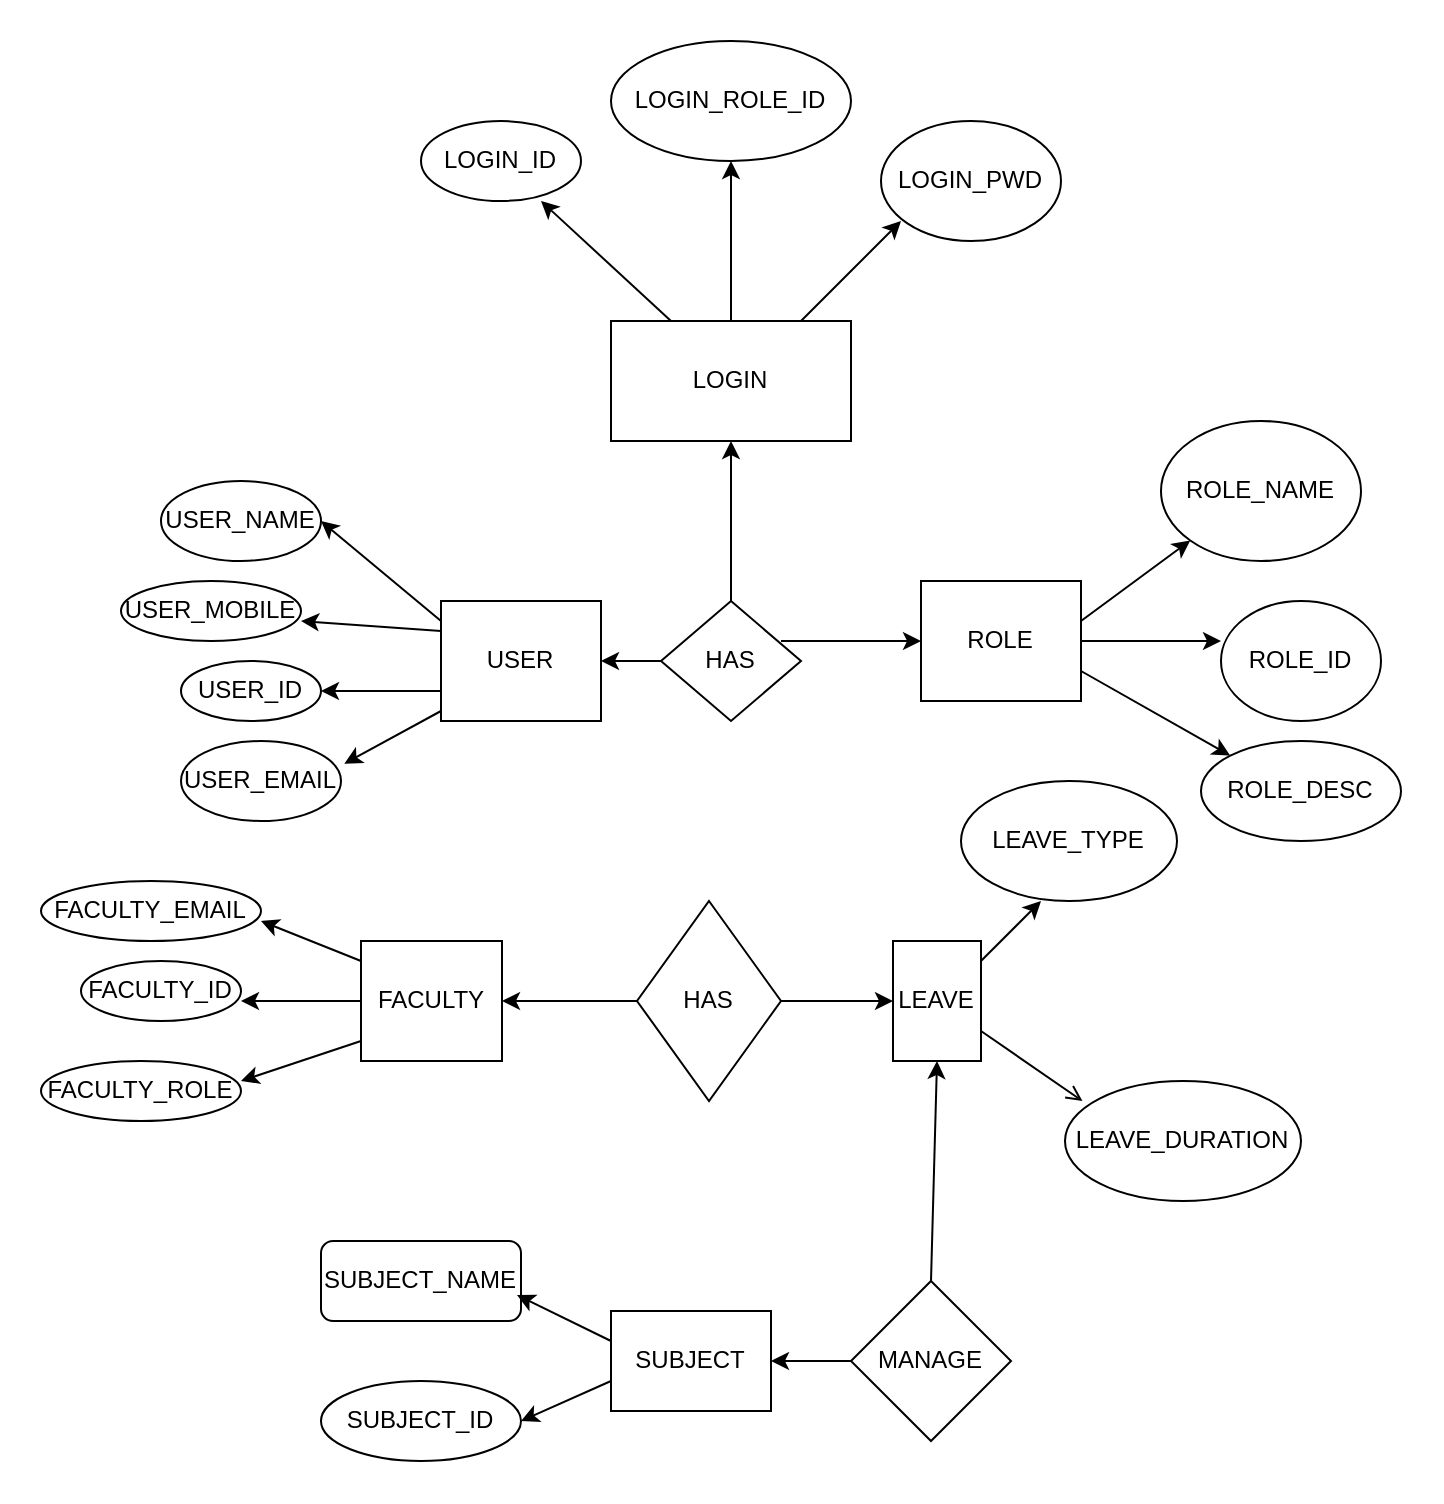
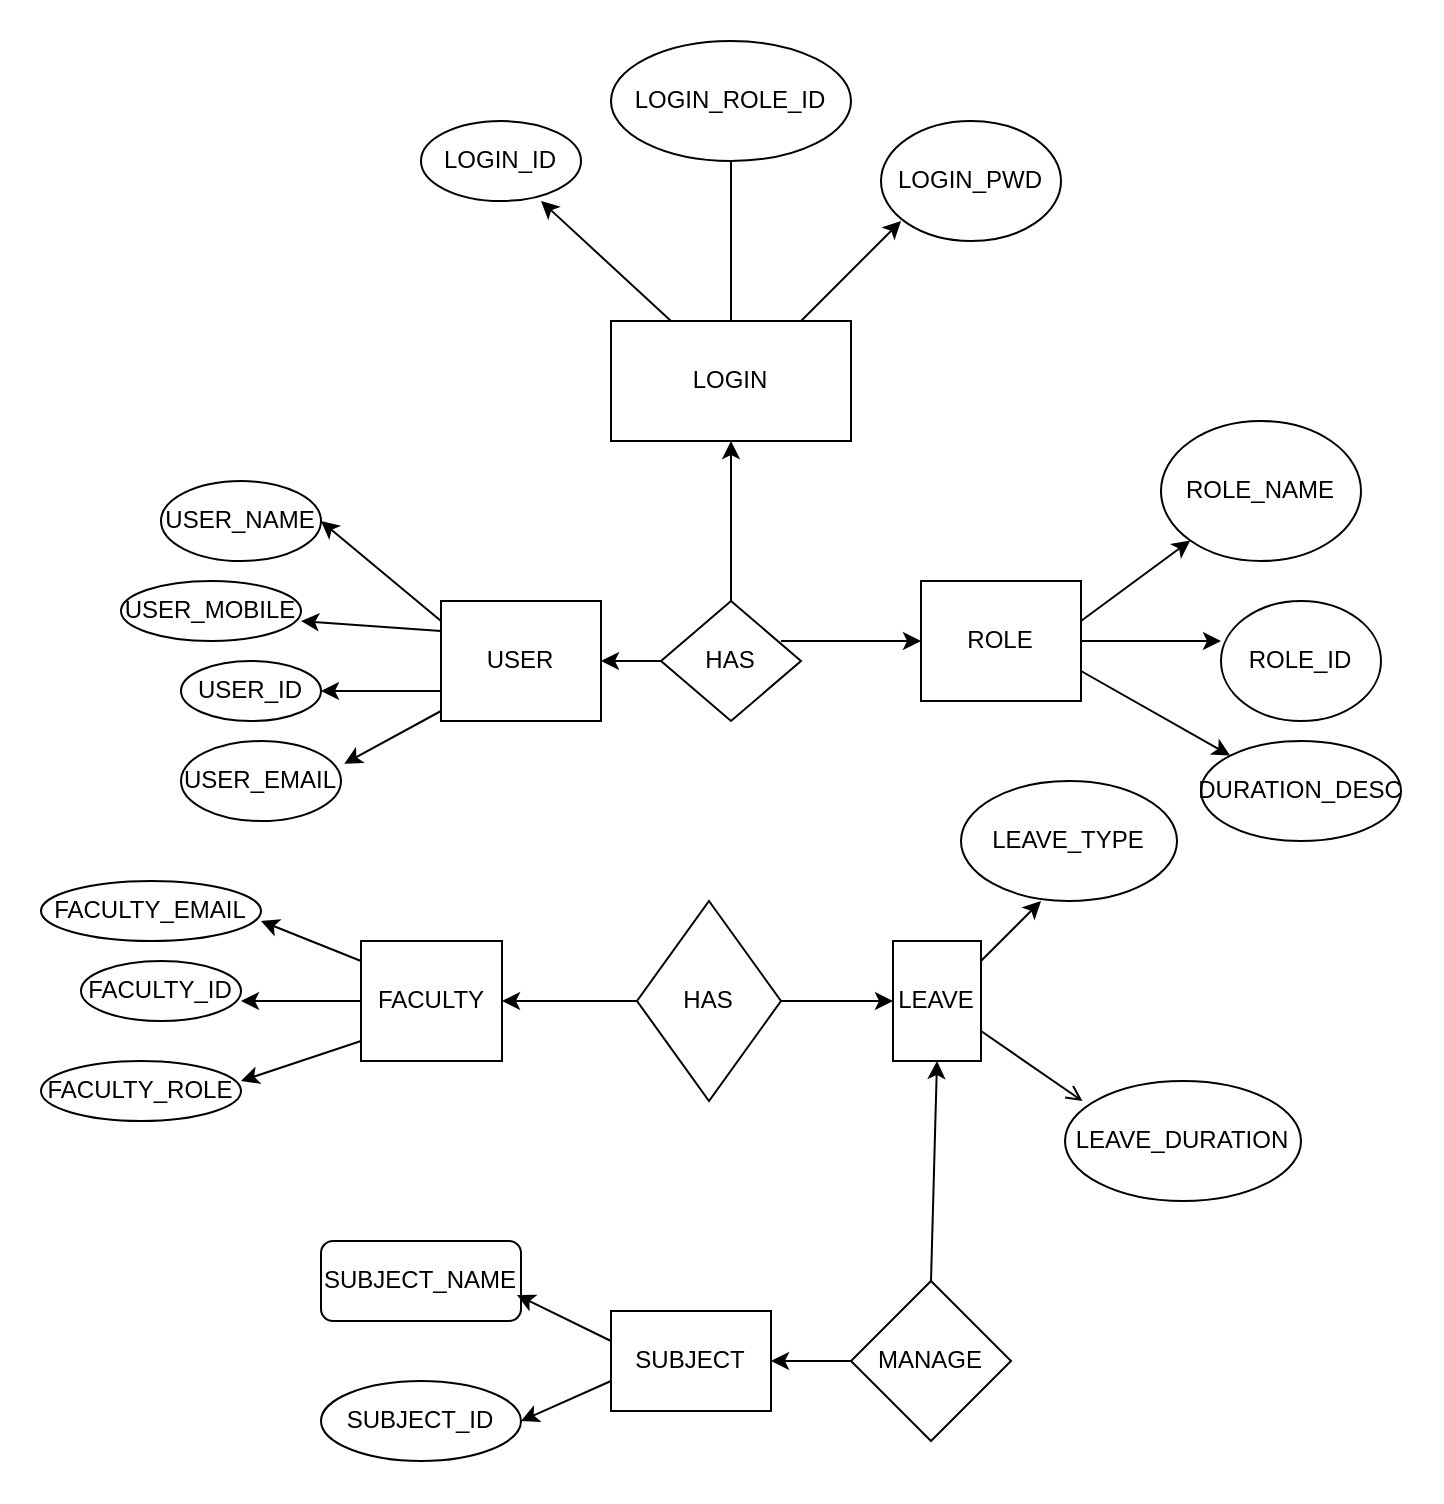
  <mxCell id="0" />
  <mxCell id="1" parent="0" />
  <mxCell id="2" style="edgeStyle=orthogonalEdgeStyle;rounded=0;orthogonalLoop=1;jettySize=auto;html=1;" edge="1" parent="1" source="4" target="8"><mxGeometry relative="1" as="geometry"><mxPoint x="280" y="330" as="targetPoint" /></mxGeometry></mxCell>
  <mxCell id="3" value="" style="edgeStyle=orthogonalEdgeStyle;rounded=0;orthogonalLoop=1;jettySize=auto;html=1;" edge="1" parent="1" source="4" target="11"><mxGeometry relative="1" as="geometry" /></mxCell>
  <mxCell id="4" value="HAS" style="rhombus;whiteSpace=wrap;html=1;" vertex="1" parent="1"><mxGeometry x="330" y="300" width="70" height="60" as="geometry" /></mxCell>
  <mxCell id="5" value="USER_ID" style="ellipse;whiteSpace=wrap;html=1;rounded=0;" vertex="1" parent="1"><mxGeometry x="90" y="330" width="70" height="30" as="geometry" /></mxCell>
  <mxCell id="6" value="USER_NAME" style="ellipse;whiteSpace=wrap;html=1;rounded=0;" vertex="1" parent="1"><mxGeometry x="80" y="240" width="80" height="40" as="geometry" /></mxCell>
  <mxCell id="7" value="USER_EMAIL&lt;br&gt;" style="ellipse;whiteSpace=wrap;html=1;rounded=0;" vertex="1" parent="1"><mxGeometry x="90" y="370" width="80" height="40" as="geometry" /></mxCell>
  <mxCell id="8" value="USER" style="rounded=0;whiteSpace=wrap;html=1;" vertex="1" parent="1"><mxGeometry x="220" y="300" width="80" height="60" as="geometry" /></mxCell>
  <mxCell id="9" value="USER_MOBILE" style="ellipse;whiteSpace=wrap;html=1;" vertex="1" parent="1"><mxGeometry x="60" y="290" width="90" height="30" as="geometry" /></mxCell>
- <mxCell id="10" value="" style="edgeStyle=orthogonalEdgeStyle;rounded=0;orthogonalLoop=1;jettySize=auto;html=1;" edge="1" parent="1" source="11" target="12"><mxGeometry relative="1" as="geometry" /></mxCell>
+ <mxCell id="10" value="" style="edgeStyle=orthogonalEdgeStyle;rounded=0;orthogonalLoop=1;jettySize=auto;html=1;endArrow=none;" edge="1" parent="1" source="11" target="12"><mxGeometry relative="1" as="geometry" /></mxCell>
  <mxCell id="11" value="LOGIN" style="whiteSpace=wrap;html=1;" vertex="1" parent="1"><mxGeometry x="305" y="160" width="120" height="60" as="geometry" /></mxCell>
  <mxCell id="12" value="LOGIN_ROLE_ID" style="ellipse;whiteSpace=wrap;html=1;" vertex="1" parent="1"><mxGeometry x="305" y="20" width="120" height="60" as="geometry" /></mxCell>
  <mxCell id="13" value="LOGIN_ID" style="ellipse;whiteSpace=wrap;html=1;" vertex="1" parent="1"><mxGeometry x="210" y="60" width="80" height="40" as="geometry" /></mxCell>
  <mxCell id="14" value="" style="endArrow=classic;html=1;rounded=0;" edge="1" parent="1"><mxGeometry width="50" height="50" relative="1" as="geometry"><mxPoint x="400" y="160" as="sourcePoint" /><mxPoint x="450" y="110" as="targetPoint" /><Array as="points"><mxPoint x="420" y="140" /></Array></mxGeometry></mxCell>
  <mxCell id="15" value="LOGIN_PWD" style="ellipse;whiteSpace=wrap;html=1;" vertex="1" parent="1"><mxGeometry x="440" y="60" width="90" height="60" as="geometry" /></mxCell>
  <mxCell id="16" value="" style="endArrow=classic;html=1;rounded=0;exitX=0.25;exitY=0;exitDx=0;exitDy=0;" edge="1" parent="1" source="11"><mxGeometry width="50" height="50" relative="1" as="geometry"><mxPoint x="305" y="160" as="sourcePoint" /><mxPoint x="270" y="100" as="targetPoint" /></mxGeometry></mxCell>
  <mxCell id="17" value="" style="endArrow=classic;html=1;rounded=0;exitX=0;exitY=0.25;exitDx=0;exitDy=0;" edge="1" parent="1" source="8"><mxGeometry width="50" height="50" relative="1" as="geometry"><mxPoint x="250" y="300" as="sourcePoint" /><mxPoint x="150" y="310" as="targetPoint" /></mxGeometry></mxCell>
  <mxCell id="18" value="" style="endArrow=classic;html=1;rounded=0;exitX=0;exitY=0.75;exitDx=0;exitDy=0;entryX=1;entryY=0.5;entryDx=0;entryDy=0;" edge="1" parent="1" source="8" target="5"><mxGeometry width="50" height="50" relative="1" as="geometry"><mxPoint x="180" y="350" as="sourcePoint" /><mxPoint x="230" y="300" as="targetPoint" /></mxGeometry></mxCell>
  <mxCell id="19" value="" style="endArrow=classic;html=1;rounded=0;entryX=1.02;entryY=0.285;entryDx=0;entryDy=0;entryPerimeter=0;" edge="1" parent="1" target="7"><mxGeometry width="50" height="50" relative="1" as="geometry"><mxPoint x="220" y="355" as="sourcePoint" /><mxPoint x="270" y="305" as="targetPoint" /></mxGeometry></mxCell>
  <mxCell id="20" value="" style="endArrow=classic;html=1;rounded=0;entryX=1;entryY=0.5;entryDx=0;entryDy=0;" edge="1" parent="1" target="6"><mxGeometry width="50" height="50" relative="1" as="geometry"><mxPoint x="220" y="310" as="sourcePoint" /><mxPoint x="270" y="260" as="targetPoint" /></mxGeometry></mxCell>
  <mxCell id="21" value="" style="endArrow=classic;html=1;rounded=0;" edge="1" parent="1" target="22"><mxGeometry width="50" height="50" relative="1" as="geometry"><mxPoint x="390" y="320" as="sourcePoint" /><mxPoint x="450" y="320" as="targetPoint" /></mxGeometry></mxCell>
  <mxCell id="22" value="ROLE" style="rounded=0;whiteSpace=wrap;html=1;" vertex="1" parent="1"><mxGeometry x="460" y="290" width="80" height="60" as="geometry" /></mxCell>
  <mxCell id="23" value="" style="endArrow=classic;html=1;rounded=0;entryX=0;entryY=1;entryDx=0;entryDy=0;" edge="1" parent="1" target="26"><mxGeometry width="50" height="50" relative="1" as="geometry"><mxPoint x="540" y="310" as="sourcePoint" /><mxPoint x="600" y="280" as="targetPoint" /></mxGeometry></mxCell>
  <mxCell id="24" value="" style="endArrow=classic;html=1;rounded=0;exitX=1;exitY=0.5;exitDx=0;exitDy=0;" edge="1" parent="1" source="22"><mxGeometry width="50" height="50" relative="1" as="geometry"><mxPoint x="550" y="320" as="sourcePoint" /><mxPoint x="610" y="320" as="targetPoint" /></mxGeometry></mxCell>
  <mxCell id="25" value="" style="endArrow=classic;html=1;rounded=0;exitX=1;exitY=0.75;exitDx=0;exitDy=0;entryX=0;entryY=0;entryDx=0;entryDy=0;" edge="1" parent="1" source="22" target="28"><mxGeometry width="50" height="50" relative="1" as="geometry"><mxPoint x="550" y="320" as="sourcePoint" /><mxPoint x="620" y="350" as="targetPoint" /></mxGeometry></mxCell>
  <mxCell id="26" value="ROLE_NAME" style="ellipse;whiteSpace=wrap;html=1;" vertex="1" parent="1"><mxGeometry x="580" y="210" width="100" height="70" as="geometry" /></mxCell>
  <mxCell id="27" value="ROLE_ID" style="ellipse;whiteSpace=wrap;html=1;" vertex="1" parent="1"><mxGeometry x="610" y="300" width="80" height="60" as="geometry" /></mxCell>
- <mxCell id="28" value="ROLE_DESC" style="ellipse;whiteSpace=wrap;html=1;" vertex="1" parent="1"><mxGeometry x="600" y="370" width="100" height="50" as="geometry" /></mxCell>
+ <mxCell id="28" value="DURATION_DESC" style="ellipse;whiteSpace=wrap;html=1;" vertex="1" parent="1"><mxGeometry x="600" y="370" width="100" height="50" as="geometry" /></mxCell>
  <mxCell id="29" value="" style="edgeStyle=orthogonalEdgeStyle;rounded=0;orthogonalLoop=1;jettySize=auto;html=1;" edge="1" parent="1" source="31" target="32"><mxGeometry relative="1" as="geometry" /></mxCell>
  <mxCell id="30" value="" style="edgeStyle=orthogonalEdgeStyle;rounded=0;orthogonalLoop=1;jettySize=auto;html=1;" edge="1" parent="1" source="31" target="39"><mxGeometry relative="1" as="geometry" /></mxCell>
  <mxCell id="31" value="HAS" style="rhombus;whiteSpace=wrap;html=1;" vertex="1" parent="1"><mxGeometry x="318" y="450" width="72" height="100" as="geometry" /></mxCell>
  <mxCell id="32" value="FACULTY" style="whiteSpace=wrap;html=1;" vertex="1" parent="1"><mxGeometry x="180" y="470" width="70.5" height="60" as="geometry" /></mxCell>
  <mxCell id="33" value="" style="endArrow=classic;html=1;rounded=0;" edge="1" parent="1"><mxGeometry width="50" height="50" relative="1" as="geometry"><mxPoint x="180" y="480" as="sourcePoint" /><mxPoint x="130" y="460" as="targetPoint" /></mxGeometry></mxCell>
  <mxCell id="34" value="" style="endArrow=classic;html=1;rounded=0;" edge="1" parent="1"><mxGeometry width="50" height="50" relative="1" as="geometry"><mxPoint x="180" y="500" as="sourcePoint" /><mxPoint x="120" y="500" as="targetPoint" /></mxGeometry></mxCell>
  <mxCell id="35" value="" style="endArrow=classic;html=1;rounded=0;" edge="1" parent="1"><mxGeometry width="50" height="50" relative="1" as="geometry"><mxPoint x="180" y="520" as="sourcePoint" /><mxPoint x="120" y="540" as="targetPoint" /></mxGeometry></mxCell>
  <mxCell id="36" value="FACULTY_EMAIL" style="ellipse;whiteSpace=wrap;html=1;" vertex="1" parent="1"><mxGeometry x="20" y="440" width="110" height="30" as="geometry" /></mxCell>
  <mxCell id="37" value="FACULTY_ID" style="ellipse;whiteSpace=wrap;html=1;" vertex="1" parent="1"><mxGeometry x="40" y="480" width="80" height="30" as="geometry" /></mxCell>
  <mxCell id="38" value="FACULTY_ROLE" style="ellipse;whiteSpace=wrap;html=1;" vertex="1" parent="1"><mxGeometry x="20" y="530" width="100" height="30" as="geometry" /></mxCell>
  <mxCell id="39" value="LEAVE" style="whiteSpace=wrap;html=1;" vertex="1" parent="1"><mxGeometry x="446" y="470" width="44" height="60" as="geometry" /></mxCell>
  <mxCell id="40" value="" style="endArrow=classic;html=1;rounded=0;" edge="1" parent="1"><mxGeometry width="50" height="50" relative="1" as="geometry"><mxPoint x="490" y="480" as="sourcePoint" /><mxPoint x="520" y="450" as="targetPoint" /></mxGeometry></mxCell>
  <mxCell id="41" value="LEAVE_TYPE" style="ellipse;whiteSpace=wrap;html=1;" vertex="1" parent="1"><mxGeometry x="480" y="390" width="108" height="60" as="geometry" /></mxCell>
  <mxCell id="42" value="LEAVE_DURATION" style="ellipse;whiteSpace=wrap;html=1;" vertex="1" parent="1"><mxGeometry x="532" y="540" width="118" height="60" as="geometry" /></mxCell>
  <mxCell id="43" value="" style="endArrow=open;html=1;rounded=0;exitX=1;exitY=0.75;exitDx=0;exitDy=0;entryX=0.074;entryY=0.167;entryDx=0;entryDy=0;entryPerimeter=0;" edge="1" parent="1" source="39" target="42"><mxGeometry width="50" height="50" relative="1" as="geometry"><mxPoint x="500" y="490" as="sourcePoint" /><mxPoint x="530" y="460" as="targetPoint" /></mxGeometry></mxCell>
  <mxCell id="44" value="MANAGE" style="rhombus;whiteSpace=wrap;html=1;" vertex="1" parent="1"><mxGeometry x="425" y="640" width="80" height="80" as="geometry" /></mxCell>
  <mxCell id="45" value="" style="endArrow=classic;html=1;rounded=0;entryX=0.5;entryY=1;entryDx=0;entryDy=0;exitX=0.5;exitY=0;exitDx=0;exitDy=0;" edge="1" parent="1" source="44" target="39"><mxGeometry width="50" height="50" relative="1" as="geometry"><mxPoint x="460" y="640" as="sourcePoint" /><mxPoint x="510" y="590" as="targetPoint" /></mxGeometry></mxCell>
  <mxCell id="46" value="" style="endArrow=classic;html=1;rounded=0;" edge="1" parent="1" target="47"><mxGeometry width="50" height="50" relative="1" as="geometry"><mxPoint x="425" y="680" as="sourcePoint" /><mxPoint x="370" y="680" as="targetPoint" /></mxGeometry></mxCell>
  <mxCell id="47" value="SUBJECT" style="rounded=0;whiteSpace=wrap;html=1;" vertex="1" parent="1"><mxGeometry x="305" y="655" width="80" height="50" as="geometry" /></mxCell>
  <mxCell id="48" value="SUBJECT_NAME" style="whiteSpace=wrap;html=1;rounded=1;" vertex="1" parent="1"><mxGeometry x="160" y="620" width="100" height="40" as="geometry" /></mxCell>
  <mxCell id="49" value="SUBJECT_ID" style="ellipse;whiteSpace=wrap;html=1;" vertex="1" parent="1"><mxGeometry x="160" y="690" width="100" height="40" as="geometry" /></mxCell>
  <mxCell id="50" value="" style="endArrow=classic;html=1;rounded=0;entryX=0.98;entryY=0.675;entryDx=0;entryDy=0;entryPerimeter=0;" edge="1" parent="1" target="48"><mxGeometry width="50" height="50" relative="1" as="geometry"><mxPoint x="305" y="670" as="sourcePoint" /><mxPoint x="355" y="620" as="targetPoint" /></mxGeometry></mxCell>
  <mxCell id="51" value="" style="endArrow=classic;html=1;rounded=0;entryX=1;entryY=0.5;entryDx=0;entryDy=0;" edge="1" parent="1" target="49"><mxGeometry width="50" height="50" relative="1" as="geometry"><mxPoint x="305" y="690" as="sourcePoint" /><mxPoint x="355" y="640" as="targetPoint" /></mxGeometry></mxCell>
